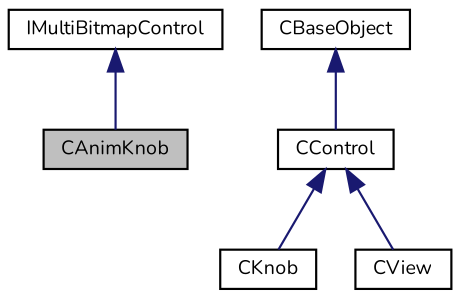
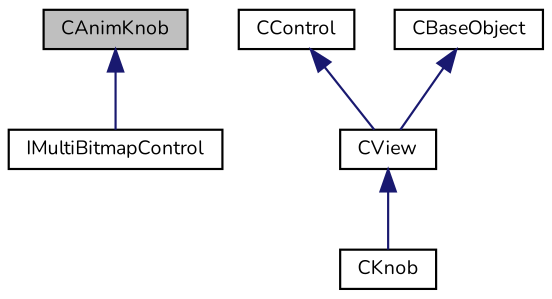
  digraph {
    fontname=Nunito
    node [color=black fontname=Nunito fontsize=9 shape=record]
    edge [color=midnightblue dir=back fontname=Nunito fontsize=9 labelfontname=Arial labelfontsize=9 style=solid]
    n1 [fillcolor=grey75 fontcolor=black height=0.2 label=CAnimKnob style=filled width=0.4]
    n2 [height=0.2 label=CKnob width=0.4]
    n3 [height=0.2 label=CControl width=0.4]
    n4 [height=0.2 label=CView width=0.4]
    n5 [height=0.2 label=CBaseObject width=0.4]
    n6 [height=0.2 label=IMultiBitmapControl width=0.4]
-   n3 -> n2
+   n4 -> n2
    n3 -> n4
-   n5 -> n3
-   n6 -> n1
+   n5 -> n4
+   n1 -> n6
  }
